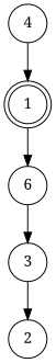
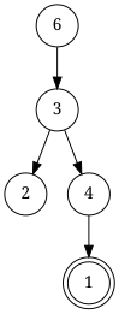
  digraph {
    fontname="Noto Serif"
    node [fontname="Noto Serif" shape=circle]
    edge [fontname="Noto Serif"]
    3
    2
    4
    n4 [label=1 peripheries=2]
    6
    3 -> 2
+   3 -> 4
    4 -> n4
-   n4 -> 6
    6 -> 3
  }
